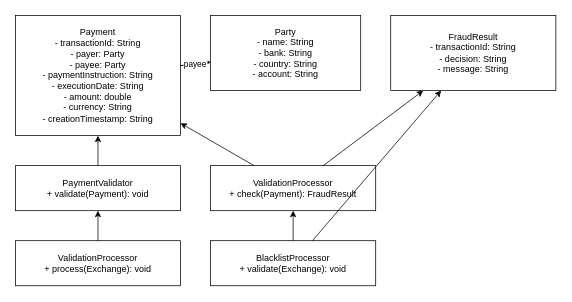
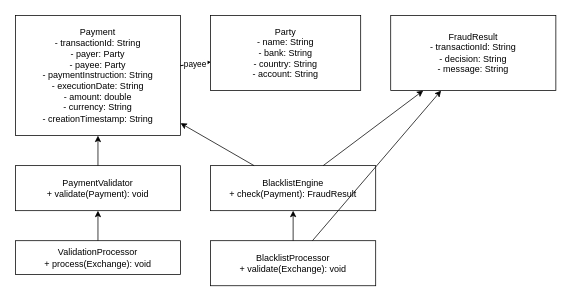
  <mxCell id="0" />
  <mxCell id="1" parent="0" />
  <mxCell id="2" value="Payment&#10;- transactionId: String&#10;- payer: Party&#10;- payee: Party&#10;- paymentInstruction: String&#10;- executionDate: String&#10;- amount: double&#10;- currency: String&#10;- creationTimestamp: String" style="shape=rectangle;whiteSpace=wrap;rounded=0;" parent="1" vertex="1"><mxGeometry x="20" y="20" width="220" height="160" as="geometry" /></mxCell>
  <mxCell id="3" value="Party&#10;- name: String&#10;- bank: String&#10;- country: String&#10;- account: String" style="shape=rectangle;whiteSpace=wrap;rounded=0;" parent="1" vertex="1"><mxGeometry x="280" y="20" width="200" height="100" as="geometry" /></mxCell>
  <mxCell id="4" value="FraudResult&#10;- transactionId: String&#10;- decision: String&#10;- message: String" style="shape=rectangle;whiteSpace=wrap;rounded=0;" parent="1" vertex="1"><mxGeometry x="520" y="20" width="220" height="100" as="geometry" /></mxCell>
  <mxCell id="5" value="PaymentValidator&#10;+ validate(Payment): void" style="shape=rectangle;whiteSpace=wrap;rounded=0;" parent="1" vertex="1"><mxGeometry x="20" y="220" width="220" height="60" as="geometry" /></mxCell>
- <mxCell id="6" value="ValidationProcessor&#10;+ check(Payment): FraudResult" style="shape=rectangle;whiteSpace=wrap;rounded=0;" parent="1" vertex="1"><mxGeometry x="280" y="220" width="220" height="60" as="geometry" /></mxCell>
- <mxCell id="7" value="ValidationProcessor&#10;+ process(Exchange): void" style="shape=rectangle;whiteSpace=wrap;rounded=0;" parent="1" vertex="1"><mxGeometry x="20" y="320" width="220" height="60" as="geometry" /></mxCell>
+ <mxCell id="6" value="BlacklistEngine&#10;+ check(Payment): FraudResult" style="shape=rectangle;whiteSpace=wrap;rounded=0;" parent="1" vertex="1"><mxGeometry x="280" y="220" width="220" height="60" as="geometry" /></mxCell>
+ <mxCell id="7" value="ValidationProcessor&#10;+ process(Exchange): void" style="shape=rectangle;whiteSpace=wrap;rounded=0;" parent="1" vertex="1"><mxGeometry x="20" y="320" width="220" height="45" as="geometry" /></mxCell>
  <mxCell id="8" value="BlacklistProcessor&#10;+ validate(Exchange): void" style="shape=rectangle;whiteSpace=wrap;rounded=0;" parent="1" vertex="1"><mxGeometry x="280" y="320" width="220" height="60" as="geometry" /></mxCell>
  <mxCell id="9" value="payer" edge="1" parent="1" source="2" target="3"><mxGeometry relative="1" as="geometry" /></mxCell>
  <mxCell id="10" value="payee" edge="1" parent="1" source="2" target="3"><mxGeometry relative="1" as="geometry" /></mxCell>
  <mxCell id="11" value="" edge="1" parent="1" source="5" target="2"><mxGeometry relative="1" as="geometry" /></mxCell>
  <mxCell id="12" value="" edge="1" parent="1" source="6" target="2"><mxGeometry relative="1" as="geometry" /></mxCell>
  <mxCell id="13" value="" edge="1" parent="1" source="6" target="4"><mxGeometry relative="1" as="geometry" /></mxCell>
  <mxCell id="14" value="" edge="1" parent="1" source="7" target="5"><mxGeometry relative="1" as="geometry" /></mxCell>
  <mxCell id="15" value="" edge="1" parent="1" source="8" target="6"><mxGeometry relative="1" as="geometry" /></mxCell>
  <mxCell id="16" value="" edge="1" parent="1" source="8" target="4"><mxGeometry relative="1" as="geometry" /></mxCell>
